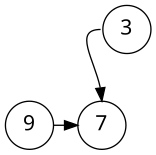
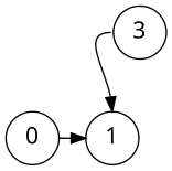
  digraph {
    fontname="Noto Sans"
    node [fontname="Noto Sans" fontsize=16 shape=circle]
    edge [fontname="Noto Sans"]
-   0 [group=g1 label=9]
-   1 [group=g2 label=7]
+   0 [group=g1]
+   1 [group=g2]
    3 [group=g3]
    subgraph sub_1 {
      rank=same
      0
      1
    }
    0 -> 1 [headport=w tailport=e weight=2]
    3 -> 1 [headport=n tailport=w]
  }
